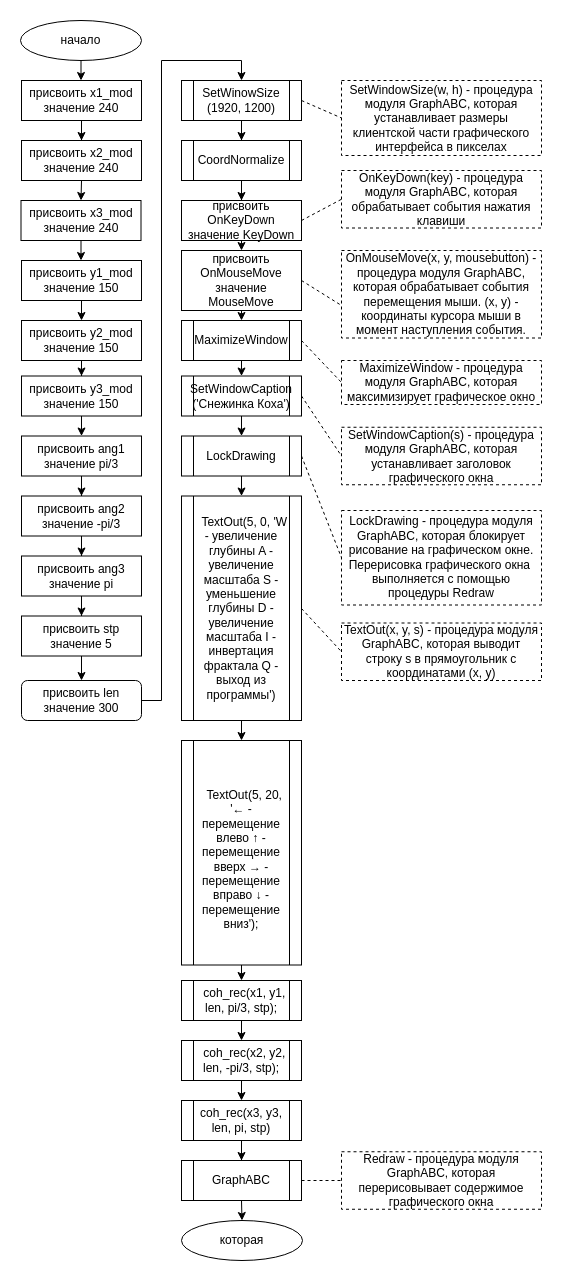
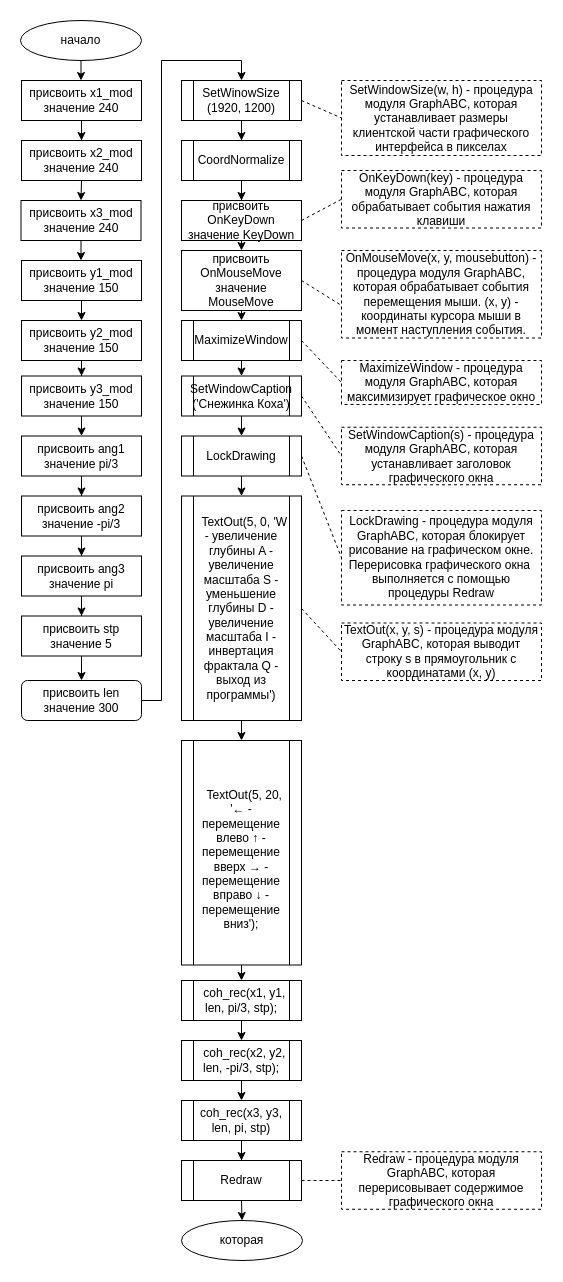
  <mxCell id="0" />
  <mxCell id="1" parent="0" />
  <mxCell id="2" value="" style="edgeStyle=orthogonalEdgeStyle;rounded=0;orthogonalLoop=1;jettySize=auto;html=1;" edge="1" parent="1" source="3" target="5"><mxGeometry relative="1" as="geometry" /></mxCell>
  <mxCell id="3" value="начало" style="ellipse;whiteSpace=wrap;html=1;" vertex="1" parent="1"><mxGeometry x="20" y="20" width="121" height="40" as="geometry" /></mxCell>
  <mxCell id="4" style="edgeStyle=orthogonalEdgeStyle;rounded=0;orthogonalLoop=1;jettySize=auto;html=1;entryX=0.5;entryY=0;entryDx=0;entryDy=0;" edge="1" parent="1" source="5" target="7"><mxGeometry relative="1" as="geometry" /></mxCell>
  <mxCell id="5" value="присвоить x1_mod значение 240" style="rounded=0;whiteSpace=wrap;html=1;" vertex="1" parent="1"><mxGeometry x="21" y="80" width="120" height="40" as="geometry" /></mxCell>
  <mxCell id="6" style="edgeStyle=orthogonalEdgeStyle;rounded=0;orthogonalLoop=1;jettySize=auto;html=1;exitX=0.5;exitY=1;exitDx=0;exitDy=0;entryX=0.5;entryY=0;entryDx=0;entryDy=0;" edge="1" parent="1" source="7" target="9"><mxGeometry relative="1" as="geometry" /></mxCell>
  <mxCell id="7" value="присвоить x2_mod значение 240" style="rounded=0;whiteSpace=wrap;html=1;" vertex="1" parent="1"><mxGeometry x="21" y="140" width="120" height="40" as="geometry" /></mxCell>
  <mxCell id="8" style="edgeStyle=orthogonalEdgeStyle;rounded=0;orthogonalLoop=1;jettySize=auto;html=1;entryX=0.5;entryY=0;entryDx=0;entryDy=0;" edge="1" parent="1" source="9" target="11"><mxGeometry relative="1" as="geometry" /></mxCell>
  <mxCell id="9" value="присвоить x3_mod значение 240" style="rounded=0;whiteSpace=wrap;html=1;" vertex="1" parent="1"><mxGeometry x="20.5" y="200" width="120" height="40" as="geometry" /></mxCell>
  <mxCell id="10" style="edgeStyle=orthogonalEdgeStyle;rounded=0;orthogonalLoop=1;jettySize=auto;html=1;exitX=0.5;exitY=1;exitDx=0;exitDy=0;entryX=0.5;entryY=0;entryDx=0;entryDy=0;" edge="1" parent="1" source="11" target="13"><mxGeometry relative="1" as="geometry" /></mxCell>
  <mxCell id="11" value="присвоить y1_mod значение 150" style="rounded=0;whiteSpace=wrap;html=1;" vertex="1" parent="1"><mxGeometry x="21" y="260" width="120" height="40" as="geometry" /></mxCell>
  <mxCell id="12" value="" style="edgeStyle=orthogonalEdgeStyle;rounded=0;orthogonalLoop=1;jettySize=auto;html=1;" edge="1" parent="1" source="13" target="15"><mxGeometry relative="1" as="geometry" /></mxCell>
  <mxCell id="13" value="присвоить y2_mod значение 150" style="rounded=0;whiteSpace=wrap;html=1;" vertex="1" parent="1"><mxGeometry x="21" y="320" width="120" height="40" as="geometry" /></mxCell>
  <mxCell id="14" style="edgeStyle=orthogonalEdgeStyle;rounded=0;orthogonalLoop=1;jettySize=auto;html=1;exitX=0.5;exitY=1;exitDx=0;exitDy=0;entryX=0.5;entryY=0;entryDx=0;entryDy=0;" edge="1" parent="1" source="15" target="17"><mxGeometry relative="1" as="geometry" /></mxCell>
  <mxCell id="15" value="присвоить y3_mod значение 150" style="rounded=0;whiteSpace=wrap;html=1;" vertex="1" parent="1"><mxGeometry x="21" y="375.5" width="120" height="40" as="geometry" /></mxCell>
  <mxCell id="16" style="edgeStyle=orthogonalEdgeStyle;rounded=0;orthogonalLoop=1;jettySize=auto;html=1;entryX=0.5;entryY=0;entryDx=0;entryDy=0;" edge="1" parent="1" source="17" target="19"><mxGeometry relative="1" as="geometry" /></mxCell>
  <mxCell id="17" value="присвоить ang1 значение pi/3" style="rounded=0;whiteSpace=wrap;html=1;" vertex="1" parent="1"><mxGeometry x="21" y="435.5" width="120" height="40" as="geometry" /></mxCell>
  <mxCell id="18" style="edgeStyle=orthogonalEdgeStyle;rounded=0;orthogonalLoop=1;jettySize=auto;html=1;entryX=0.5;entryY=0;entryDx=0;entryDy=0;" edge="1" parent="1" source="19" target="21"><mxGeometry relative="1" as="geometry" /></mxCell>
  <mxCell id="19" value="присвоить ang2 значение -pi/3" style="rounded=0;whiteSpace=wrap;html=1;" vertex="1" parent="1"><mxGeometry x="21" y="495.5" width="120" height="40" as="geometry" /></mxCell>
  <mxCell id="20" style="edgeStyle=orthogonalEdgeStyle;rounded=0;orthogonalLoop=1;jettySize=auto;html=1;" edge="1" parent="1" source="21" target="23"><mxGeometry relative="1" as="geometry" /></mxCell>
  <mxCell id="21" value="присвоить ang3 значение pi" style="rounded=0;whiteSpace=wrap;html=1;" vertex="1" parent="1"><mxGeometry x="21" y="555.5" width="120" height="40" as="geometry" /></mxCell>
  <mxCell id="22" style="edgeStyle=orthogonalEdgeStyle;rounded=0;orthogonalLoop=1;jettySize=auto;html=1;entryX=0.5;entryY=0;entryDx=0;entryDy=0;" edge="1" parent="1" source="23" target="25"><mxGeometry relative="1" as="geometry" /></mxCell>
  <mxCell id="23" value="присвоить stp значение 5" style="rounded=0;whiteSpace=wrap;html=1;" vertex="1" parent="1"><mxGeometry x="21" y="615.5" width="120" height="40" as="geometry" /></mxCell>
  <mxCell id="24" style="edgeStyle=orthogonalEdgeStyle;rounded=0;orthogonalLoop=1;jettySize=auto;html=1;entryX=0.5;entryY=0;entryDx=0;entryDy=0;" edge="1" parent="1" source="25" target="27"><mxGeometry relative="1" as="geometry" /></mxCell>
  <mxCell id="25" value="присвоить len значение 300" style="whiteSpace=wrap;html=1;rounded=1;" vertex="1" parent="1"><mxGeometry x="21" y="680" width="120" height="40" as="geometry" /></mxCell>
  <mxCell id="26" style="edgeStyle=orthogonalEdgeStyle;rounded=0;orthogonalLoop=1;jettySize=auto;html=1;entryX=0.5;entryY=0;entryDx=0;entryDy=0;" edge="1" parent="1" source="27" target="29"><mxGeometry relative="1" as="geometry" /></mxCell>
  <mxCell id="27" value="SetWinowSize&lt;br&gt;(1920, 1200)" style="shape=process;whiteSpace=wrap;html=1;backgroundOutline=1;" vertex="1" parent="1"><mxGeometry x="181" y="80" width="120" height="40" as="geometry" /></mxCell>
  <mxCell id="28" style="edgeStyle=orthogonalEdgeStyle;rounded=0;orthogonalLoop=1;jettySize=auto;html=1;entryX=0.5;entryY=0;entryDx=0;entryDy=0;" edge="1" parent="1" source="29" target="31"><mxGeometry relative="1" as="geometry" /></mxCell>
  <mxCell id="29" value="CoordNormalize" style="shape=process;whiteSpace=wrap;html=1;backgroundOutline=1;" vertex="1" parent="1"><mxGeometry x="181" y="140" width="120" height="40" as="geometry" /></mxCell>
  <mxCell id="30" style="edgeStyle=orthogonalEdgeStyle;rounded=0;orthogonalLoop=1;jettySize=auto;html=1;exitX=0.5;exitY=1;exitDx=0;exitDy=0;entryX=0.5;entryY=0;entryDx=0;entryDy=0;" edge="1" parent="1" source="31" target="33"><mxGeometry relative="1" as="geometry" /></mxCell>
  <mxCell id="31" value="присвоить OnKeyDown значение KeyDown" style="rounded=0;whiteSpace=wrap;html=1;" vertex="1" parent="1"><mxGeometry x="181" y="200" width="120" height="40" as="geometry" /></mxCell>
  <mxCell id="32" style="edgeStyle=orthogonalEdgeStyle;rounded=0;orthogonalLoop=1;jettySize=auto;html=1;exitX=0.5;exitY=1;exitDx=0;exitDy=0;entryX=0.5;entryY=0;entryDx=0;entryDy=0;" edge="1" parent="1" source="33" target="35"><mxGeometry relative="1" as="geometry" /></mxCell>
  <mxCell id="33" value="присвоить OnMouseMove&lt;br&gt;значение MouseMove" style="rounded=0;whiteSpace=wrap;html=1;" vertex="1" parent="1"><mxGeometry x="181" y="250" width="120" height="60" as="geometry" /></mxCell>
  <mxCell id="34" style="edgeStyle=orthogonalEdgeStyle;rounded=0;orthogonalLoop=1;jettySize=auto;html=1;exitX=0.5;exitY=1;exitDx=0;exitDy=0;entryX=0.5;entryY=0;entryDx=0;entryDy=0;" edge="1" parent="1" source="35" target="37"><mxGeometry relative="1" as="geometry" /></mxCell>
  <mxCell id="35" value="MaximizeWindow" style="shape=process;whiteSpace=wrap;html=1;backgroundOutline=1;" vertex="1" parent="1"><mxGeometry x="181" y="320" width="120" height="40" as="geometry" /></mxCell>
  <mxCell id="36" style="edgeStyle=orthogonalEdgeStyle;rounded=0;orthogonalLoop=1;jettySize=auto;html=1;exitX=0.5;exitY=1;exitDx=0;exitDy=0;entryX=0.5;entryY=0;entryDx=0;entryDy=0;" edge="1" parent="1" source="37" target="39"><mxGeometry relative="1" as="geometry" /></mxCell>
  <mxCell id="37" value="SetWindowCaption&lt;br&gt;('Снежинка Коха')" style="shape=process;whiteSpace=wrap;html=1;backgroundOutline=1;" vertex="1" parent="1"><mxGeometry x="181" y="375.5" width="120" height="40" as="geometry" /></mxCell>
  <mxCell id="38" style="edgeStyle=orthogonalEdgeStyle;rounded=0;orthogonalLoop=1;jettySize=auto;html=1;exitX=0.5;exitY=1;exitDx=0;exitDy=0;entryX=0.5;entryY=0;entryDx=0;entryDy=0;" edge="1" parent="1" source="39" target="41"><mxGeometry relative="1" as="geometry" /></mxCell>
  <mxCell id="39" value="LockDrawing" style="shape=process;whiteSpace=wrap;html=1;backgroundOutline=1;" vertex="1" parent="1"><mxGeometry x="181" y="435.5" width="120" height="40" as="geometry" /></mxCell>
  <mxCell id="40" style="edgeStyle=orthogonalEdgeStyle;rounded=0;orthogonalLoop=1;jettySize=auto;html=1;exitX=0.5;exitY=1;exitDx=0;exitDy=0;entryX=0.5;entryY=0;entryDx=0;entryDy=0;" edge="1" parent="1" source="41" target="43"><mxGeometry relative="1" as="geometry" /></mxCell>
  <mxCell id="41" value="&lt;div&gt;&amp;nbsp; TextOut(5, 0, 'W - увеличение глубины A - увеличение масштаба S - уменьшение глубины D - увеличение масштаба I - инвертация фрактала Q - выход из программы')&lt;/div&gt;" style="shape=process;whiteSpace=wrap;html=1;backgroundOutline=1;" vertex="1" parent="1"><mxGeometry x="181" y="495.5" width="120" height="224.5" as="geometry" /></mxCell>
  <mxCell id="42" style="edgeStyle=orthogonalEdgeStyle;rounded=0;orthogonalLoop=1;jettySize=auto;html=1;exitX=0.5;exitY=1;exitDx=0;exitDy=0;entryX=0.5;entryY=0;entryDx=0;entryDy=0;" edge="1" parent="1" source="43" target="45"><mxGeometry relative="1" as="geometry" /></mxCell>
  <mxCell id="43" value="&lt;div&gt;&lt;br&gt;&lt;/div&gt;&lt;div&gt;&amp;nbsp; TextOut(5, 20, '← - перемещение влево ↑ - перемещение вверх → - перемещение вправо ↓ - перемещение вниз');&lt;/div&gt;" style="shape=process;whiteSpace=wrap;html=1;backgroundOutline=1;" vertex="1" parent="1"><mxGeometry x="181" y="740" width="120" height="224.5" as="geometry" /></mxCell>
  <mxCell id="44" style="edgeStyle=orthogonalEdgeStyle;rounded=0;orthogonalLoop=1;jettySize=auto;html=1;exitX=0.5;exitY=1;exitDx=0;exitDy=0;entryX=0.5;entryY=0;entryDx=0;entryDy=0;" edge="1" parent="1" source="45" target="47"><mxGeometry relative="1" as="geometry" /></mxCell>
  <mxCell id="45" value="&lt;div&gt;&amp;nbsp; coh_rec(x1, y1, len, pi/3, stp);&lt;/div&gt;" style="shape=process;whiteSpace=wrap;html=1;backgroundOutline=1;" vertex="1" parent="1"><mxGeometry x="181" y="980" width="120" height="40" as="geometry" /></mxCell>
  <mxCell id="46" style="edgeStyle=orthogonalEdgeStyle;rounded=0;orthogonalLoop=1;jettySize=auto;html=1;exitX=0.5;exitY=1;exitDx=0;exitDy=0;entryX=0.5;entryY=0;entryDx=0;entryDy=0;" edge="1" parent="1" source="47" target="49"><mxGeometry relative="1" as="geometry" /></mxCell>
  <mxCell id="47" value="&lt;div&gt;&lt;span style=&quot;background-color: initial;&quot;&gt;&amp;nbsp; coh_rec(x2, y2, len, -pi/3, stp);&lt;/span&gt;&lt;/div&gt;" style="shape=process;whiteSpace=wrap;html=1;backgroundOutline=1;" vertex="1" parent="1"><mxGeometry x="181" y="1040" width="120" height="40" as="geometry" /></mxCell>
  <mxCell id="48" style="edgeStyle=orthogonalEdgeStyle;rounded=0;orthogonalLoop=1;jettySize=auto;html=1;entryX=0.5;entryY=0;entryDx=0;entryDy=0;" edge="1" parent="1" source="49" target="51"><mxGeometry relative="1" as="geometry" /></mxCell>
  <mxCell id="49" value="&lt;div&gt;&lt;span style=&quot;background-color: initial;&quot;&gt;coh_rec(x3, y3, len, pi, stp)&lt;/span&gt;&lt;br&gt;&lt;/div&gt;" style="shape=process;whiteSpace=wrap;html=1;backgroundOutline=1;" vertex="1" parent="1"><mxGeometry x="181" y="1100" width="120" height="40" as="geometry" /></mxCell>
  <mxCell id="50" style="edgeStyle=orthogonalEdgeStyle;rounded=0;orthogonalLoop=1;jettySize=auto;html=1;exitX=0.5;exitY=1;exitDx=0;exitDy=0;entryX=0.5;entryY=0;entryDx=0;entryDy=0;" edge="1" parent="1" source="51" target="52"><mxGeometry relative="1" as="geometry" /></mxCell>
- <mxCell id="51" value="&lt;div&gt;&lt;span style=&quot;background-color: initial;&quot;&gt;GraphABC&lt;/span&gt;&lt;br&gt;&lt;/div&gt;" style="shape=process;whiteSpace=wrap;html=1;backgroundOutline=1;" vertex="1" parent="1"><mxGeometry x="181" y="1160" width="120" height="40" as="geometry" /></mxCell>
+ <mxCell id="51" value="&lt;div&gt;&lt;span style=&quot;background-color: initial;&quot;&gt;Redraw&lt;/span&gt;&lt;br&gt;&lt;/div&gt;" style="shape=process;whiteSpace=wrap;html=1;backgroundOutline=1;" vertex="1" parent="1"><mxGeometry x="181" y="1160" width="120" height="40" as="geometry" /></mxCell>
  <mxCell id="52" value="которая" style="ellipse;whiteSpace=wrap;html=1;" vertex="1" parent="1"><mxGeometry x="181" y="1220" width="121" height="40" as="geometry" /></mxCell>
  <mxCell id="53" value="SetWindowSize(w, h) - процедура модуля GraphABC, которая устанавливает размеры клиентской части графического интерфейса в пикселах" style="text;html=1;strokeColor=#000000;fillColor=none;align=center;verticalAlign=middle;whiteSpace=wrap;rounded=0;dashed=1;perimeterSpacing=0;glass=0;shadow=0;" vertex="1" parent="1"><mxGeometry x="341" y="80" width="200" height="75" as="geometry" /></mxCell>
  <mxCell id="54" value="" style="endArrow=none;dashed=1;html=1;rounded=0;exitX=1;exitY=0.5;exitDx=0;exitDy=0;entryX=0;entryY=0.5;entryDx=0;entryDy=0;" edge="1" parent="1" source="27" target="53"><mxGeometry width="50" height="50" relative="1" as="geometry"><mxPoint x="371" y="270" as="sourcePoint" /><mxPoint x="341" y="100" as="targetPoint" /></mxGeometry></mxCell>
  <mxCell id="55" value="OnKeyDown(key) - процедура модуля GraphABC, которая обрабатывает события нажатия клавиши" style="text;html=1;strokeColor=#000000;fillColor=none;align=center;verticalAlign=middle;whiteSpace=wrap;rounded=0;dashed=1;" vertex="1" parent="1"><mxGeometry x="341" y="170" width="200" height="57.5" as="geometry" /></mxCell>
  <mxCell id="56" value="" style="endArrow=none;dashed=1;html=1;rounded=0;exitX=1;exitY=0.5;exitDx=0;exitDy=0;entryX=0;entryY=0.5;entryDx=0;entryDy=0;" edge="1" parent="1" target="55" source="31"><mxGeometry width="50" height="50" relative="1" as="geometry"><mxPoint x="302" y="195" as="sourcePoint" /><mxPoint x="422" y="315" as="targetPoint" /></mxGeometry></mxCell>
  <mxCell id="57" value="OnMouseMove(x, y, mousebutton) - процедура модуля GraphABC, которая обрабатывает события перемещения мыши. (x, y) - координаты курсора мыши в момент наступления события." style="text;html=1;strokeColor=#000000;fillColor=none;align=center;verticalAlign=middle;whiteSpace=wrap;rounded=0;dashed=1;" vertex="1" parent="1"><mxGeometry x="341" y="250" width="200" height="87.5" as="geometry" /></mxCell>
  <mxCell id="58" value="" style="endArrow=none;dashed=1;html=1;rounded=0;entryX=-0.008;entryY=0.617;entryDx=0;entryDy=0;entryPerimeter=0;exitX=1;exitY=0.5;exitDx=0;exitDy=0;" edge="1" parent="1" target="57" source="33"><mxGeometry width="50" height="50" relative="1" as="geometry"><mxPoint x="321" y="320" as="sourcePoint" /><mxPoint x="432" y="395" as="targetPoint" /></mxGeometry></mxCell>
  <mxCell id="59" value="MaximizeWindow - процедура модуля GraphABC, которая максимизирует графическое окно" style="text;html=1;strokeColor=#000000;fillColor=none;align=center;verticalAlign=middle;whiteSpace=wrap;rounded=0;dashed=1;" vertex="1" parent="1"><mxGeometry x="341" y="360" width="200" height="44" as="geometry" /></mxCell>
  <mxCell id="60" value="" style="endArrow=none;dashed=1;html=1;rounded=0;exitX=1;exitY=0.5;exitDx=0;exitDy=0;entryX=0;entryY=0.5;entryDx=0;entryDy=0;" edge="1" parent="1" target="59" source="35"><mxGeometry width="50" height="50" relative="1" as="geometry"><mxPoint x="301" y="415.5" as="sourcePoint" /><mxPoint x="422" y="510.5" as="targetPoint" /></mxGeometry></mxCell>
  <mxCell id="61" value="SetWindowCaption(s) - процедура модуля GraphABC, которая устанавливает заголовок графического окна" style="text;html=1;strokeColor=#000000;fillColor=none;align=center;verticalAlign=middle;whiteSpace=wrap;rounded=0;dashed=1;" vertex="1" parent="1"><mxGeometry x="341" y="426.75" width="200" height="57.5" as="geometry" /></mxCell>
  <mxCell id="62" value="" style="endArrow=none;dashed=1;html=1;rounded=0;exitX=1;exitY=0.5;exitDx=0;exitDy=0;entryX=0;entryY=0.5;entryDx=0;entryDy=0;" edge="1" parent="1" target="61" source="37"><mxGeometry width="50" height="50" relative="1" as="geometry"><mxPoint x="311" y="414" as="sourcePoint" /><mxPoint x="432" y="584.5" as="targetPoint" /></mxGeometry></mxCell>
  <mxCell id="63" value="LockDrawing - процедура модуля GraphABC, которая блокирует рисование на графическом окне. Перерисовка графического окна&amp;nbsp; выполняется с помощью процедуры Redraw" style="text;html=1;strokeColor=#000000;fillColor=none;align=center;verticalAlign=middle;whiteSpace=wrap;rounded=0;dashed=1;" vertex="1" parent="1"><mxGeometry x="341" y="510" width="200" height="94.5" as="geometry" /></mxCell>
  <mxCell id="64" value="" style="endArrow=none;dashed=1;html=1;rounded=0;exitX=1;exitY=0.5;exitDx=0;exitDy=0;entryX=0;entryY=0.5;entryDx=0;entryDy=0;" edge="1" parent="1" target="63" source="39"><mxGeometry width="50" height="50" relative="1" as="geometry"><mxPoint x="311" y="473.5" as="sourcePoint" /><mxPoint x="442" y="662" as="targetPoint" /></mxGeometry></mxCell>
  <mxCell id="65" value="TextOut(x, y, s) - процедура модуля GraphABC, которая выводит строку s в прямоугольник с координатами (x, y)" style="text;html=1;strokeColor=#000000;fillColor=none;align=center;verticalAlign=middle;whiteSpace=wrap;rounded=0;dashed=1;" vertex="1" parent="1"><mxGeometry x="341" y="622.5" width="200" height="57.5" as="geometry" /></mxCell>
  <mxCell id="66" value="" style="endArrow=none;dashed=1;html=1;rounded=0;exitX=1;exitY=0.5;exitDx=0;exitDy=0;entryX=0;entryY=0.5;entryDx=0;entryDy=0;" edge="1" parent="1" target="65"><mxGeometry width="50" height="50" relative="1" as="geometry"><mxPoint x="301" y="608" as="sourcePoint" /><mxPoint x="432" y="796.5" as="targetPoint" /></mxGeometry></mxCell>
  <mxCell id="67" value="Redraw - процедура модуля GraphABC, которая перерисовывает содержимое графического окна" style="text;html=1;strokeColor=#000000;fillColor=none;align=center;verticalAlign=middle;whiteSpace=wrap;rounded=0;dashed=1;" vertex="1" parent="1"><mxGeometry x="341" y="1151.25" width="200" height="57.5" as="geometry" /></mxCell>
  <mxCell id="68" value="" style="endArrow=none;dashed=1;html=1;rounded=0;exitX=1;exitY=0.5;exitDx=0;exitDy=0;entryX=0;entryY=0.5;entryDx=0;entryDy=0;" edge="1" parent="1" target="67" source="51"><mxGeometry width="50" height="50" relative="1" as="geometry"><mxPoint x="311" y="1001.25" as="sourcePoint" /><mxPoint x="442" y="1189.75" as="targetPoint" /></mxGeometry></mxCell>
